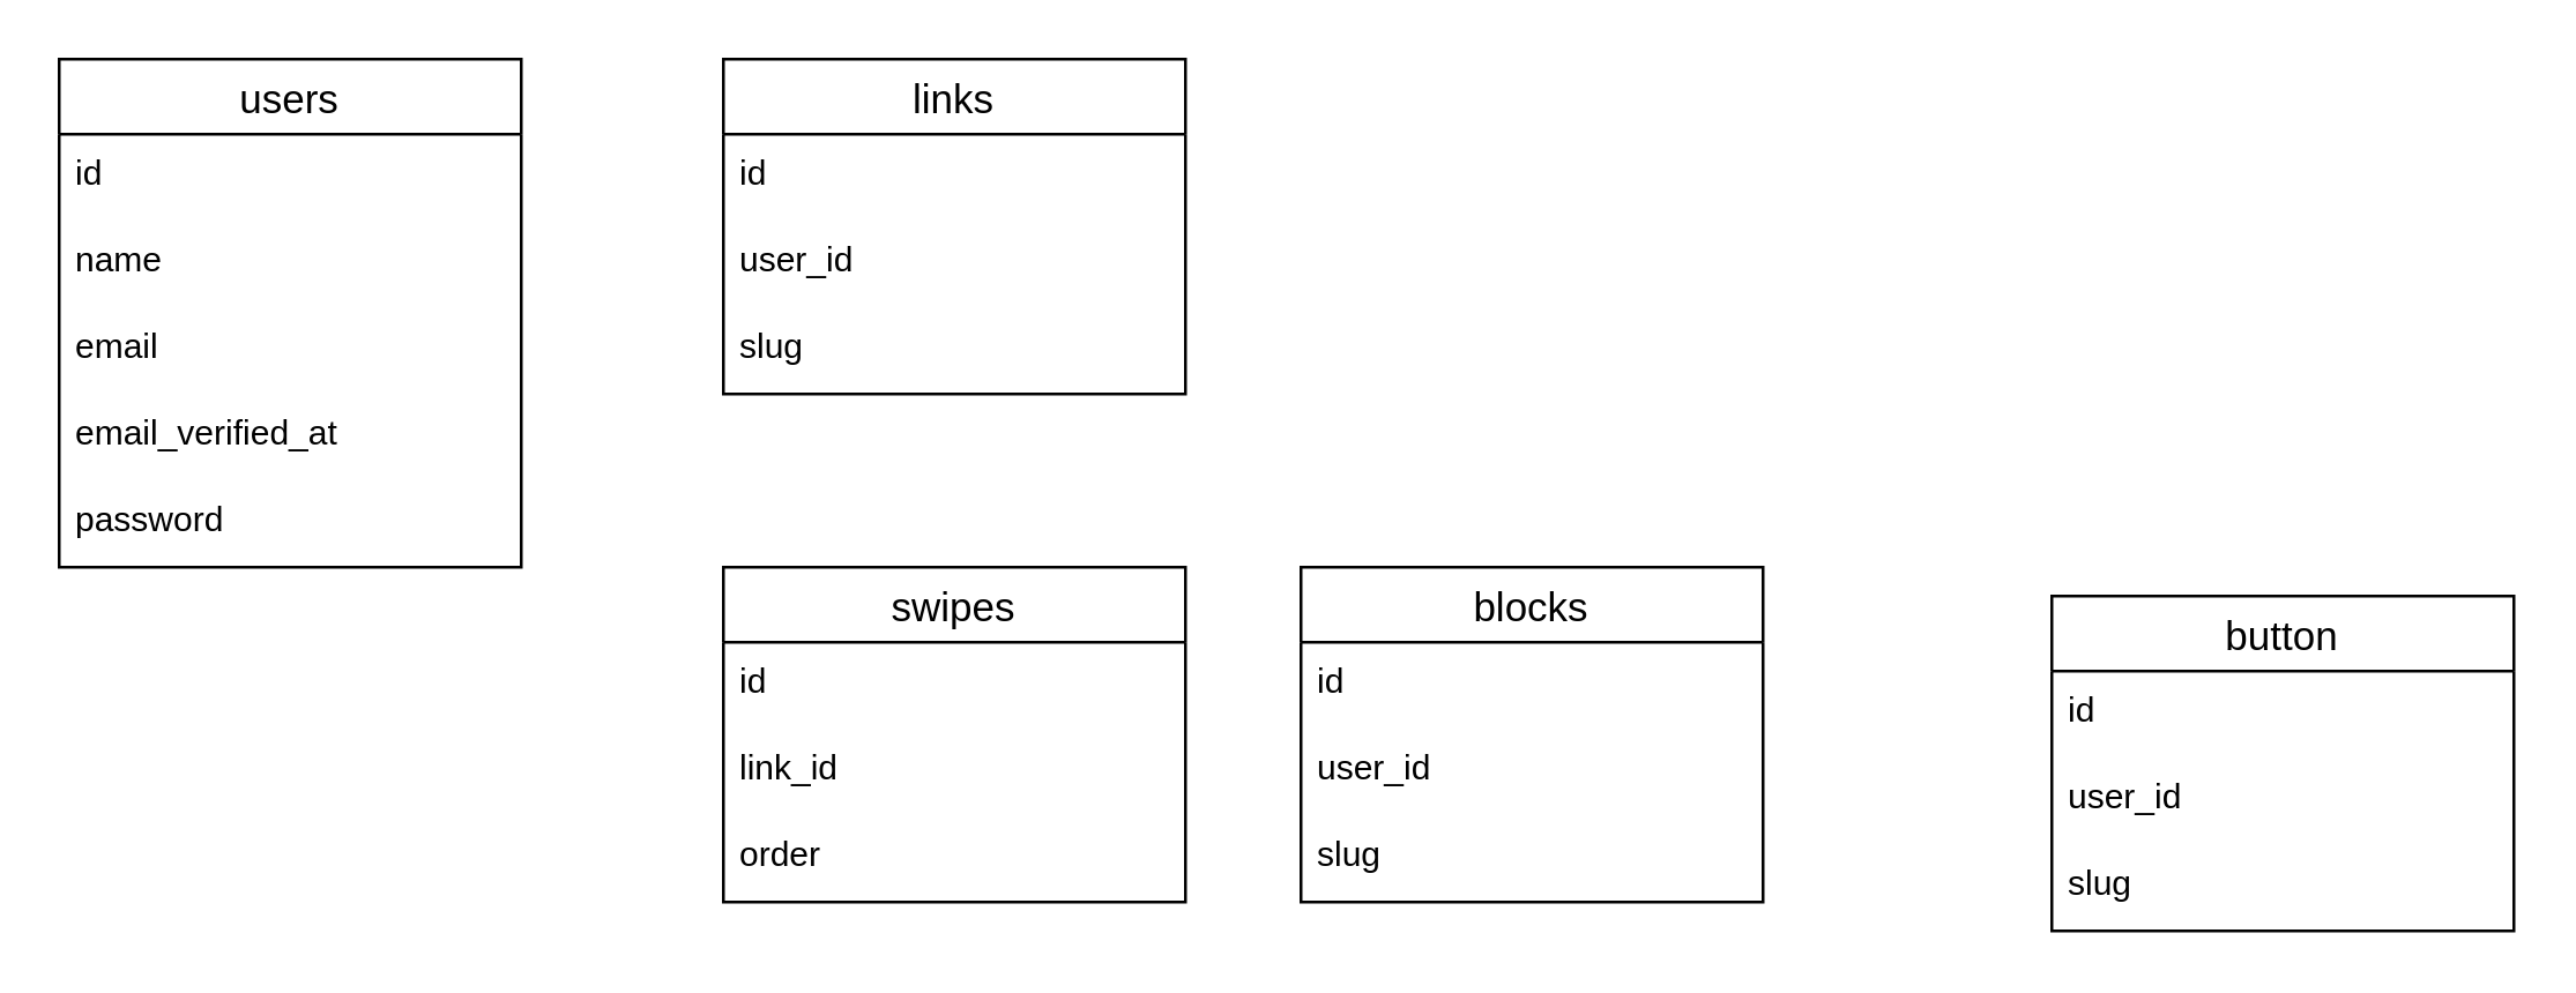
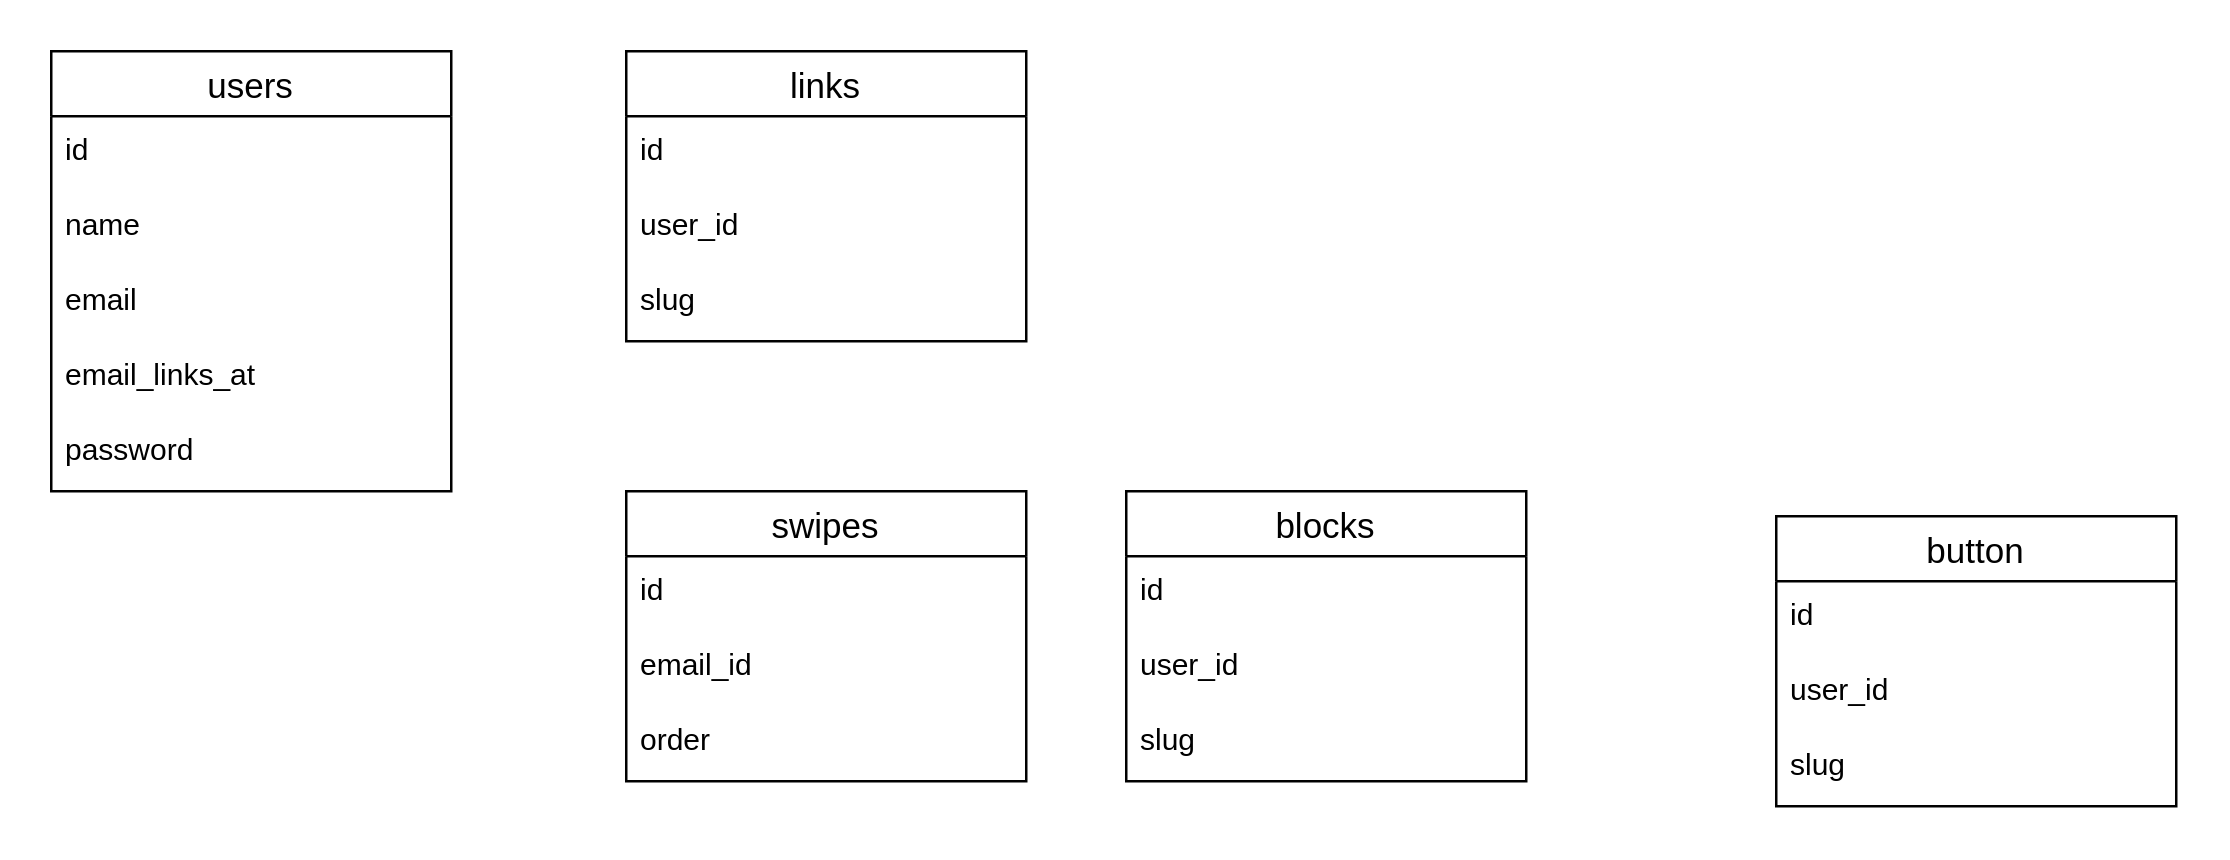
  <mxCell id="0" />
  <mxCell id="1" parent="0" />
  <mxCell id="2" value="users" style="swimlane;fontStyle=0;childLayout=stackLayout;horizontal=1;startSize=26;horizontalStack=0;resizeParent=1;resizeParentMax=0;resizeLast=0;collapsible=1;marginBottom=0;align=center;fontSize=14;" vertex="1" parent="1"><mxGeometry x="20" y="20" width="160" height="176" as="geometry" /></mxCell>
  <mxCell id="3" value="id" style="text;strokeColor=none;fillColor=none;spacingLeft=4;spacingRight=4;overflow=hidden;rotatable=0;points=[[0,0.5],[1,0.5]];portConstraint=eastwest;fontSize=12;" vertex="1" parent="2"><mxGeometry y="26" width="160" height="30" as="geometry" /></mxCell>
  <mxCell id="4" value="name" style="text;strokeColor=none;fillColor=none;spacingLeft=4;spacingRight=4;overflow=hidden;rotatable=0;points=[[0,0.5],[1,0.5]];portConstraint=eastwest;fontSize=12;" vertex="1" parent="2"><mxGeometry y="56" width="160" height="30" as="geometry" /></mxCell>
  <mxCell id="5" value="email" style="text;strokeColor=none;fillColor=none;spacingLeft=4;spacingRight=4;overflow=hidden;rotatable=0;points=[[0,0.5],[1,0.5]];portConstraint=eastwest;fontSize=12;" vertex="1" parent="2"><mxGeometry y="86" width="160" height="30" as="geometry" /></mxCell>
- <mxCell id="6" value="email_verified_at" style="text;strokeColor=none;fillColor=none;spacingLeft=4;spacingRight=4;overflow=hidden;rotatable=0;points=[[0,0.5],[1,0.5]];portConstraint=eastwest;fontSize=12;" vertex="1" parent="2"><mxGeometry y="116" width="160" height="30" as="geometry" /></mxCell>
+ <mxCell id="6" value="email_links_at" style="text;strokeColor=none;fillColor=none;spacingLeft=4;spacingRight=4;overflow=hidden;rotatable=0;points=[[0,0.5],[1,0.5]];portConstraint=eastwest;fontSize=12;" vertex="1" parent="2"><mxGeometry y="116" width="160" height="30" as="geometry" /></mxCell>
  <mxCell id="7" value="password" style="text;strokeColor=none;fillColor=none;spacingLeft=4;spacingRight=4;overflow=hidden;rotatable=0;points=[[0,0.5],[1,0.5]];portConstraint=eastwest;fontSize=12;" vertex="1" parent="2"><mxGeometry y="146" width="160" height="30" as="geometry" /></mxCell>
  <mxCell id="8" value="links" style="swimlane;fontStyle=0;childLayout=stackLayout;horizontal=1;startSize=26;horizontalStack=0;resizeParent=1;resizeParentMax=0;resizeLast=0;collapsible=1;marginBottom=0;align=center;fontSize=14;" vertex="1" parent="1"><mxGeometry x="250" y="20" width="160" height="116" as="geometry" /></mxCell>
  <mxCell id="9" value="id" style="text;strokeColor=none;fillColor=none;spacingLeft=4;spacingRight=4;overflow=hidden;rotatable=0;points=[[0,0.5],[1,0.5]];portConstraint=eastwest;fontSize=12;" vertex="1" parent="8"><mxGeometry y="26" width="160" height="30" as="geometry" /></mxCell>
  <mxCell id="10" value="user_id" style="text;strokeColor=none;fillColor=none;spacingLeft=4;spacingRight=4;overflow=hidden;rotatable=0;points=[[0,0.5],[1,0.5]];portConstraint=eastwest;fontSize=12;" vertex="1" parent="8"><mxGeometry y="56" width="160" height="30" as="geometry" /></mxCell>
  <mxCell id="11" value="slug" style="text;strokeColor=none;fillColor=none;spacingLeft=4;spacingRight=4;overflow=hidden;rotatable=0;points=[[0,0.5],[1,0.5]];portConstraint=eastwest;fontSize=12;" vertex="1" parent="8"><mxGeometry y="86" width="160" height="30" as="geometry" /></mxCell>
  <mxCell id="12" value="swipes" style="swimlane;fontStyle=0;childLayout=stackLayout;horizontal=1;startSize=26;horizontalStack=0;resizeParent=1;resizeParentMax=0;resizeLast=0;collapsible=1;marginBottom=0;align=center;fontSize=14;" vertex="1" parent="1"><mxGeometry x="250" y="196" width="160" height="116" as="geometry" /></mxCell>
  <mxCell id="13" value="id" style="text;strokeColor=none;fillColor=none;spacingLeft=4;spacingRight=4;overflow=hidden;rotatable=0;points=[[0,0.5],[1,0.5]];portConstraint=eastwest;fontSize=12;" vertex="1" parent="12"><mxGeometry y="26" width="160" height="30" as="geometry" /></mxCell>
- <mxCell id="14" value="link_id" style="text;strokeColor=none;fillColor=none;spacingLeft=4;spacingRight=4;overflow=hidden;rotatable=0;points=[[0,0.5],[1,0.5]];portConstraint=eastwest;fontSize=12;" vertex="1" parent="12"><mxGeometry y="56" width="160" height="30" as="geometry" /></mxCell>
+ <mxCell id="14" value="email_id" style="text;strokeColor=none;fillColor=none;spacingLeft=4;spacingRight=4;overflow=hidden;rotatable=0;points=[[0,0.5],[1,0.5]];portConstraint=eastwest;fontSize=12;" vertex="1" parent="12"><mxGeometry y="56" width="160" height="30" as="geometry" /></mxCell>
  <mxCell id="15" value="order" style="text;strokeColor=none;fillColor=none;spacingLeft=4;spacingRight=4;overflow=hidden;rotatable=0;points=[[0,0.5],[1,0.5]];portConstraint=eastwest;fontSize=12;" vertex="1" parent="12"><mxGeometry y="86" width="160" height="30" as="geometry" /></mxCell>
  <mxCell id="16" value="blocks" style="swimlane;fontStyle=0;childLayout=stackLayout;horizontal=1;startSize=26;horizontalStack=0;resizeParent=1;resizeParentMax=0;resizeLast=0;collapsible=1;marginBottom=0;align=center;fontSize=14;" vertex="1" parent="1"><mxGeometry x="450" y="196" width="160" height="116" as="geometry" /></mxCell>
  <mxCell id="17" value="id" style="text;strokeColor=none;fillColor=none;spacingLeft=4;spacingRight=4;overflow=hidden;rotatable=0;points=[[0,0.5],[1,0.5]];portConstraint=eastwest;fontSize=12;" vertex="1" parent="16"><mxGeometry y="26" width="160" height="30" as="geometry" /></mxCell>
  <mxCell id="18" value="user_id" style="text;strokeColor=none;fillColor=none;spacingLeft=4;spacingRight=4;overflow=hidden;rotatable=0;points=[[0,0.5],[1,0.5]];portConstraint=eastwest;fontSize=12;" vertex="1" parent="16"><mxGeometry y="56" width="160" height="30" as="geometry" /></mxCell>
  <mxCell id="19" value="slug" style="text;strokeColor=none;fillColor=none;spacingLeft=4;spacingRight=4;overflow=hidden;rotatable=0;points=[[0,0.5],[1,0.5]];portConstraint=eastwest;fontSize=12;" vertex="1" parent="16"><mxGeometry y="86" width="160" height="30" as="geometry" /></mxCell>
  <mxCell id="20" value="button" style="swimlane;fontStyle=0;childLayout=stackLayout;horizontal=1;startSize=26;horizontalStack=0;resizeParent=1;resizeParentMax=0;resizeLast=0;collapsible=1;marginBottom=0;align=center;fontSize=14;" vertex="1" parent="1"><mxGeometry x="710" y="206" width="160" height="116" as="geometry" /></mxCell>
  <mxCell id="21" value="id" style="text;strokeColor=none;fillColor=none;spacingLeft=4;spacingRight=4;overflow=hidden;rotatable=0;points=[[0,0.5],[1,0.5]];portConstraint=eastwest;fontSize=12;" vertex="1" parent="20"><mxGeometry y="26" width="160" height="30" as="geometry" /></mxCell>
  <mxCell id="22" value="user_id" style="text;strokeColor=none;fillColor=none;spacingLeft=4;spacingRight=4;overflow=hidden;rotatable=0;points=[[0,0.5],[1,0.5]];portConstraint=eastwest;fontSize=12;" vertex="1" parent="20"><mxGeometry y="56" width="160" height="30" as="geometry" /></mxCell>
  <mxCell id="23" value="slug" style="text;strokeColor=none;fillColor=none;spacingLeft=4;spacingRight=4;overflow=hidden;rotatable=0;points=[[0,0.5],[1,0.5]];portConstraint=eastwest;fontSize=12;" vertex="1" parent="20"><mxGeometry y="86" width="160" height="30" as="geometry" /></mxCell>
